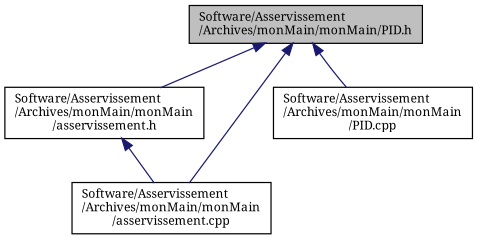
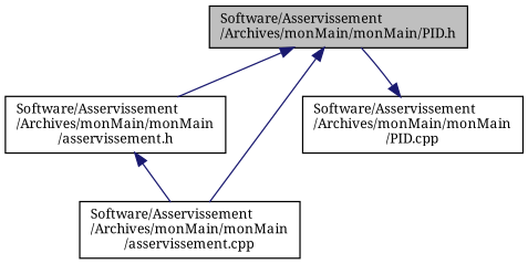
  digraph {
    fontname="Noto Serif"
    node [color=black fillcolor=white fontname="Noto Serif" fontsize=10 shape=record style=filled]
    edge [color=midnightblue dir=back fontname="Noto Serif" fontsize=10 labelfontname=Helvetica labelfontsize=10 style=solid]
    n1 [fillcolor=grey75 fontcolor=black height=0.2 label="Software/Asservissement\l/Archives/monMain/monMain/PID.h" width=0.4]
    n2 [height=0.2 label="Software/Asservissement\l/Archives/monMain/monMain\l/asservissement.h" width=0.4]
    n3 [height=0.2 label="Software/Asservissement\l/Archives/monMain/monMain\l/asservissement.cpp" width=0.4]
    n4 [height=0.2 label="Software/Asservissement\l/Archives/monMain/monMain\l/PID.cpp" width=0.4]
    n1 -> n2
    n1 -> n3
-   n1 -> n4
+   n4 -> n1
    n2 -> n3
  }
